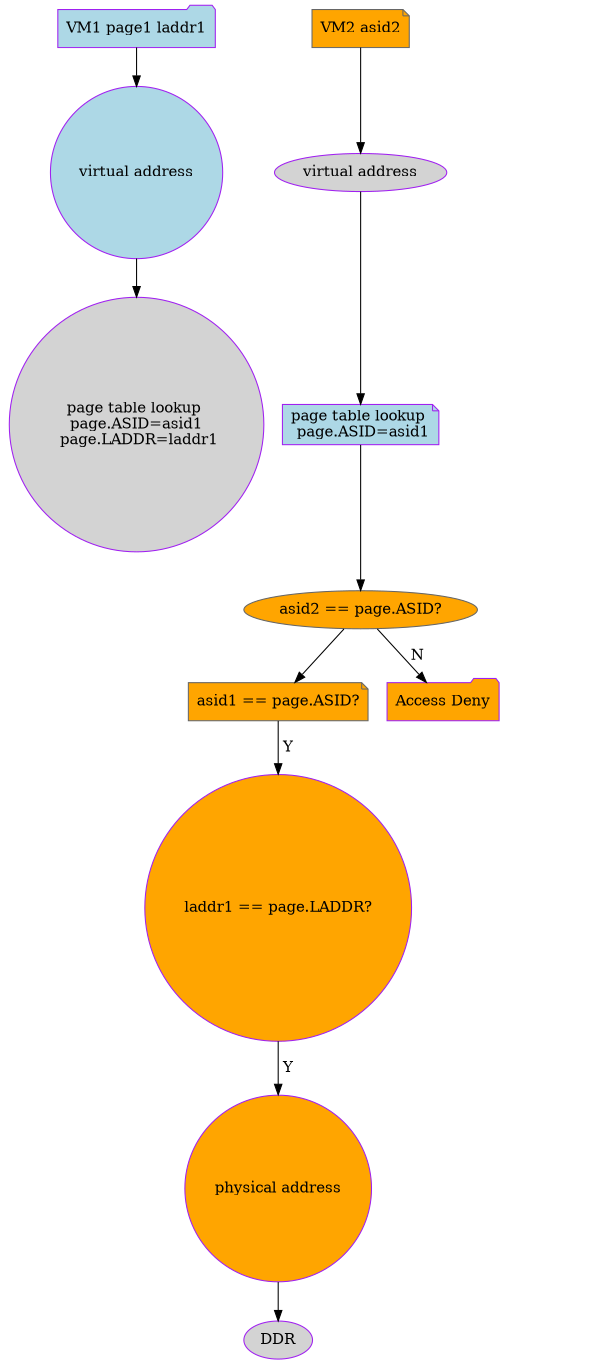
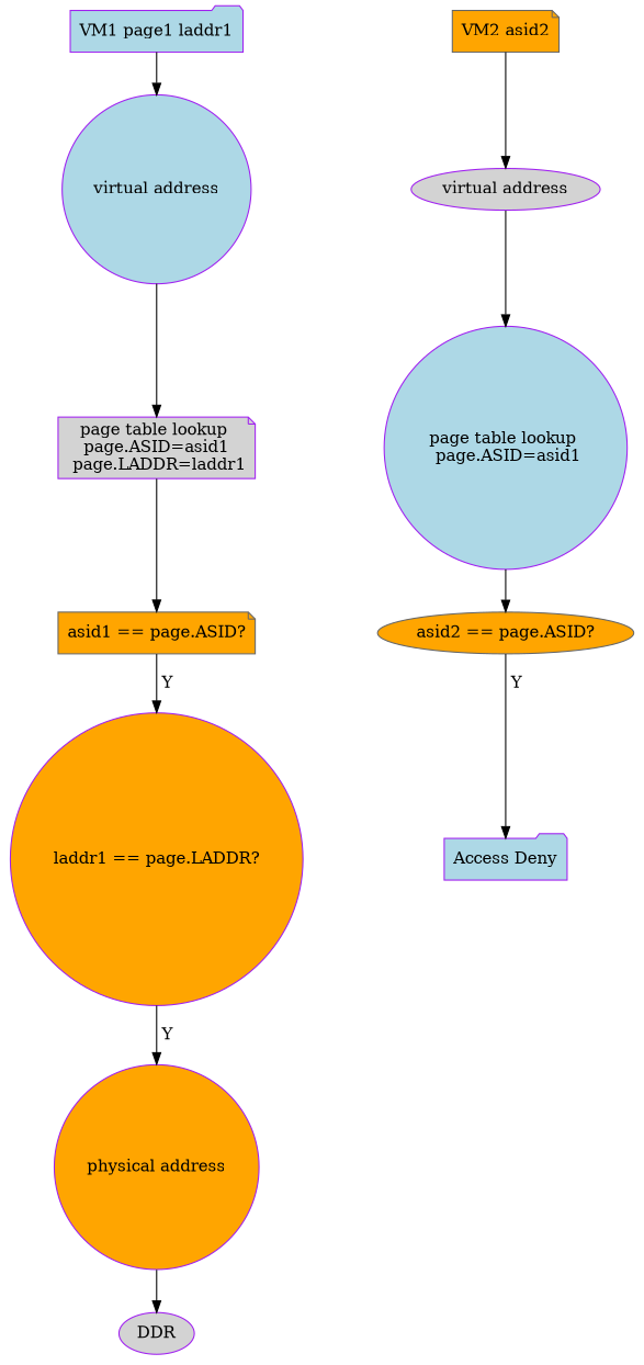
  digraph {
    node [color=purple fillcolor=orange shape=circle style=filled]
    n1 [fillcolor=lightblue label="VM1 page1 laddr1" shape=folder]
    n2 [fillcolor=lightblue label="virtual address"]
-   n3 [fillcolor=lightgrey label="page table lookup \n page.ASID=asid1 \n page.LADDR=laddr1"]
+   n3 [fillcolor=lightgrey label="page table lookup \n page.ASID=asid1 \n page.LADDR=laddr1" shape=note]
    n4 [color=gray40 label="asid1 == page.ASID?" shape=note]
    n5 [label="laddr1 == page.LADDR?"]
    n6 [label="physical address"]
    n7 [fillcolor=lightgrey label=DDR shape=ellipse]
    n8 [label="VM3 asid3" style=invis width=2 color="" fillcolor="" shape=""]
    n9 [color=gray40 label="VM2 asid2" shape=note]
    n10 [fillcolor=lightgrey label="virtual address" shape=ellipse]
-   n11 [fillcolor=lightblue label="page table lookup \n page.ASID=asid1" shape=note]
+   n11 [fillcolor=lightblue label="page table lookup \n page.ASID=asid1"]
    n12 [color=gray40 label="asid2 == page.ASID?" shape=ellipse]
-   n13 [label="Access Deny" shape=folder]
+   n13 [fillcolor=lightblue label="Access Deny" shape=folder]
    n1 -> n2
    n2 -> n3
-   n12 -> n4
+   n3 -> n4
    n4 -> n5 [label=" Y"]
    n5 -> n6 [label=" Y"]
    n6 -> n7
    n9 -> n10
    n10 -> n11
    n11 -> n12
-   n12 -> n13 [label=" N"]
+   n12 -> n13 [label=" Y"]
  }
